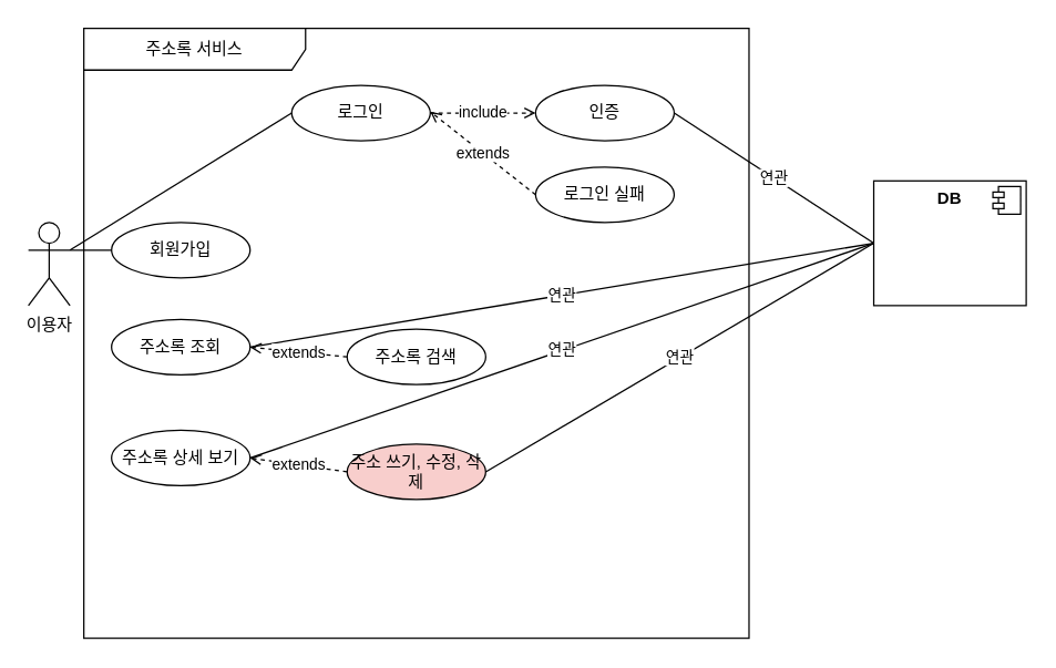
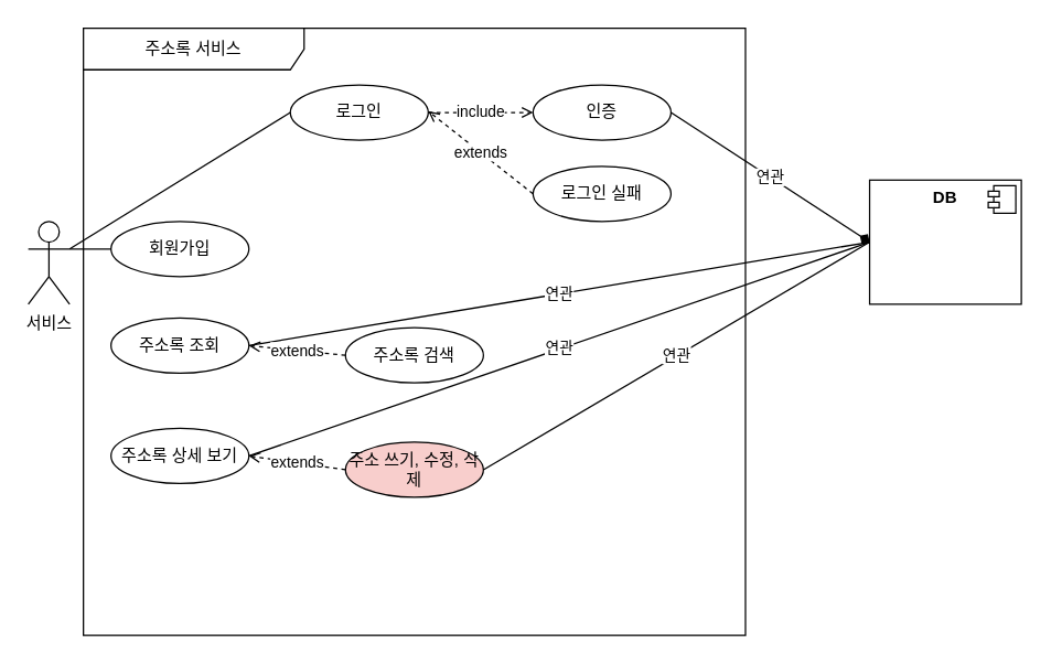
  <mxCell id="0" />
  <mxCell id="1" parent="0" />
- <mxCell id="2" value="이용자" style="shape=umlActor;verticalLabelPosition=bottom;verticalAlign=top;html=1;" vertex="1" parent="1"><mxGeometry x="20" y="160" width="30" height="60" as="geometry" /></mxCell>
+ <mxCell id="2" value="서비스" style="shape=umlActor;verticalLabelPosition=bottom;verticalAlign=top;html=1;" vertex="1" parent="1"><mxGeometry x="20" y="160" width="30" height="60" as="geometry" /></mxCell>
  <mxCell id="3" value="주소록 서비스" style="shape=umlFrame;whiteSpace=wrap;html=1;width=160;height=30;" vertex="1" parent="1"><mxGeometry x="60" y="20" width="480" height="440" as="geometry" /></mxCell>
  <mxCell id="4" value="회원가입" style="ellipse;whiteSpace=wrap;html=1;" vertex="1" parent="1"><mxGeometry x="80" y="160" width="100" height="40" as="geometry" /></mxCell>
  <mxCell id="5" value="로그인" style="ellipse;whiteSpace=wrap;html=1;" vertex="1" parent="1"><mxGeometry x="210" y="61" width="100" height="40" as="geometry" /></mxCell>
  <mxCell id="6" value="인증" style="ellipse;whiteSpace=wrap;html=1;" vertex="1" parent="1"><mxGeometry x="386" y="61" width="100" height="40" as="geometry" /></mxCell>
  <mxCell id="7" value="로그인 실패" style="ellipse;whiteSpace=wrap;html=1;" vertex="1" parent="1"><mxGeometry x="386" y="120" width="100" height="40" as="geometry" /></mxCell>
  <mxCell id="8" value="" style="endArrow=none;html=1;rounded=0;exitX=1;exitY=0.333;exitDx=0;exitDy=0;entryX=0;entryY=0.5;entryDx=0;entryDy=0;exitPerimeter=0;" edge="1" parent="1" source="2" target="5"><mxGeometry width="50" height="50" relative="1" as="geometry"><mxPoint x="370" y="300" as="sourcePoint" /><mxPoint x="420" y="250" as="targetPoint" /></mxGeometry></mxCell>
  <mxCell id="9" value="" style="endArrow=none;html=1;rounded=0;entryX=1;entryY=0.333;entryDx=0;entryDy=0;entryPerimeter=0;exitX=0;exitY=0.5;exitDx=0;exitDy=0;" edge="1" parent="1" source="4" target="2"><mxGeometry width="50" height="50" relative="1" as="geometry"><mxPoint x="370" y="300" as="sourcePoint" /><mxPoint x="420" y="250" as="targetPoint" /></mxGeometry></mxCell>
  <mxCell id="10" value="주소록 조회" style="ellipse;whiteSpace=wrap;html=1;" vertex="1" parent="1"><mxGeometry x="80" y="230" width="100" height="40" as="geometry" /></mxCell>
  <mxCell id="11" value="주소록 상세 보기" style="ellipse;whiteSpace=wrap;html=1;" vertex="1" parent="1"><mxGeometry x="80" y="310" width="100" height="40" as="geometry" /></mxCell>
  <mxCell id="12" value="&lt;p style=&quot;margin:0px;margin-top:6px;text-align:center;&quot;&gt;&lt;b&gt;DB&lt;/b&gt;&lt;/p&gt;" style="align=left;overflow=fill;html=1;dropTarget=0;" vertex="1" parent="1"><mxGeometry x="630" y="130" width="110" height="90" as="geometry" /></mxCell>
  <mxCell id="13" value="" style="shape=component;jettyWidth=8;jettyHeight=4;" vertex="1" parent="12"><mxGeometry x="1" width="20" height="20" relative="1" as="geometry"><mxPoint x="-24" y="4" as="offset" /></mxGeometry></mxCell>
- <mxCell id="14" value="연관" style="endArrow=none;html=1;rounded=0;entryX=0;entryY=0.5;entryDx=0;entryDy=0;exitX=1;exitY=0.5;exitDx=0;exitDy=0;" edge="1" parent="1" source="6" target="12"><mxGeometry width="50" height="50" relative="1" as="geometry"><mxPoint x="440" y="100" as="sourcePoint" /><mxPoint x="490" y="50" as="targetPoint" /></mxGeometry></mxCell>
+ <mxCell id="14" value="연관" style="endArrow=diamond;html=1;rounded=0;entryX=0;entryY=0.5;entryDx=0;entryDy=0;exitX=1;exitY=0.5;exitDx=0;exitDy=0;" edge="1" parent="1" source="6" target="12"><mxGeometry width="50" height="50" relative="1" as="geometry"><mxPoint x="440" y="100" as="sourcePoint" /><mxPoint x="490" y="50" as="targetPoint" /></mxGeometry></mxCell>
  <mxCell id="15" value="연관" style="endArrow=none;html=1;rounded=0;exitX=1;exitY=0.5;exitDx=0;exitDy=0;entryX=0;entryY=0.5;entryDx=0;entryDy=0;" edge="1" parent="1" source="10" target="12"><mxGeometry width="50" height="50" relative="1" as="geometry"><mxPoint x="440" y="100" as="sourcePoint" /><mxPoint x="490" y="50" as="targetPoint" /></mxGeometry></mxCell>
  <mxCell id="16" value="연관" style="endArrow=none;html=1;rounded=0;exitX=1;exitY=0.5;exitDx=0;exitDy=0;entryX=0;entryY=0.5;entryDx=0;entryDy=0;" edge="1" parent="1" source="11" target="12"><mxGeometry width="50" height="50" relative="1" as="geometry"><mxPoint x="440" y="280" as="sourcePoint" /><mxPoint x="490" y="230" as="targetPoint" /></mxGeometry></mxCell>
  <mxCell id="17" value="include" style="endArrow=open;dashed=1;html=1;rounded=0;exitX=1;exitY=0.5;exitDx=0;exitDy=0;endFill=0;" edge="1" parent="1" source="5" target="6"><mxGeometry width="50" height="50" relative="1" as="geometry"><mxPoint x="440" y="280" as="sourcePoint" /><mxPoint x="490" y="230" as="targetPoint" /></mxGeometry></mxCell>
  <mxCell id="18" value="extends" style="endArrow=open;dashed=1;html=1;rounded=0;exitX=0;exitY=0.5;exitDx=0;exitDy=0;endFill=0;" edge="1" parent="1" source="7"><mxGeometry width="50" height="50" relative="1" as="geometry"><mxPoint x="440" y="280" as="sourcePoint" /><mxPoint x="310" y="80" as="targetPoint" /></mxGeometry></mxCell>
  <mxCell id="19" value="주소록 검색" style="ellipse;whiteSpace=wrap;html=1;" vertex="1" parent="1"><mxGeometry x="250" y="237" width="100" height="40" as="geometry" /></mxCell>
  <mxCell id="20" value="extends" style="endArrow=open;dashed=1;html=1;rounded=0;exitX=0;exitY=0.5;exitDx=0;exitDy=0;endFill=0;entryX=1;entryY=0.5;entryDx=0;entryDy=0;" edge="1" parent="1" source="19" target="10"><mxGeometry width="50" height="50" relative="1" as="geometry"><mxPoint x="440" y="280" as="sourcePoint" /><mxPoint x="490" y="230" as="targetPoint" /></mxGeometry></mxCell>
  <mxCell id="21" value="주소 쓰기, 수정, 삭제" style="ellipse;whiteSpace=wrap;html=1;fillColor=#f8cecc;" vertex="1" parent="1"><mxGeometry x="250" y="320" width="100" height="40" as="geometry" /></mxCell>
  <mxCell id="22" value="extends" style="endArrow=open;dashed=1;html=1;rounded=0;endFill=0;entryX=1;entryY=0.5;entryDx=0;entryDy=0;exitX=0;exitY=0.5;exitDx=0;exitDy=0;" edge="1" parent="1" source="21" target="11"><mxGeometry width="50" height="50" relative="1" as="geometry"><mxPoint x="440" y="280" as="sourcePoint" /><mxPoint x="490" y="230" as="targetPoint" /></mxGeometry></mxCell>
  <mxCell id="23" value="연관" style="endArrow=none;html=1;rounded=0;entryX=0;entryY=0.5;entryDx=0;entryDy=0;exitX=1;exitY=0.5;exitDx=0;exitDy=0;" edge="1" parent="1" source="21" target="12"><mxGeometry width="50" height="50" relative="1" as="geometry"><mxPoint x="440" y="280" as="sourcePoint" /><mxPoint x="490" y="230" as="targetPoint" /></mxGeometry></mxCell>
